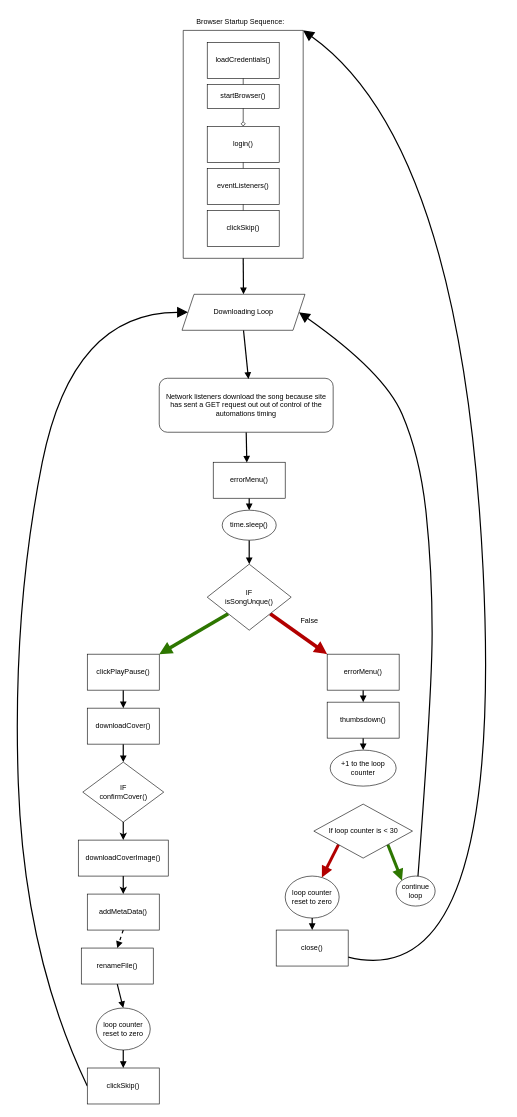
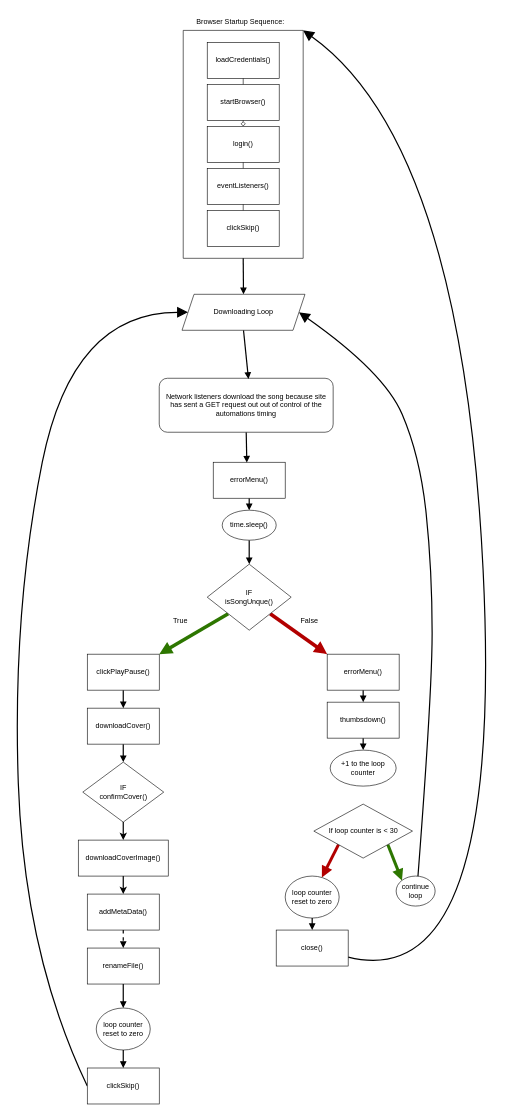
  <mxCell id="0" />
  <mxCell id="1" parent="0" />
  <mxCell id="2" style="edgeStyle=none;html=1;exitX=0.5;exitY=1;exitDx=0;exitDy=0;entryX=0.5;entryY=0;entryDx=0;entryDy=0;strokeColor=default;strokeWidth=2;endArrow=block;endFill=1;" parent="1" source="3" target="15" edge="1"><mxGeometry relative="1" as="geometry" /></mxCell>
  <mxCell id="3" value="errorMenu()" style="whiteSpace=wrap;html=1;" parent="1" vertex="1"><mxGeometry x="355" y="770" width="120" height="60" as="geometry" /></mxCell>
  <mxCell id="4" style="edgeStyle=none;curved=1;html=1;exitX=0.5;exitY=1;exitDx=0;exitDy=0;entryX=0.5;entryY=0;entryDx=0;entryDy=0;strokeColor=default;strokeWidth=2;endArrow=block;endFill=1;endSize=6;" parent="1" source="5" target="7" edge="1"><mxGeometry relative="1" as="geometry" /></mxCell>
  <mxCell id="5" value="clickPlayPause()" style="whiteSpace=wrap;html=1;" parent="1" vertex="1"><mxGeometry x="145" y="1090" width="120" height="60" as="geometry" /></mxCell>
  <mxCell id="6" style="edgeStyle=none;curved=1;html=1;exitX=0.5;exitY=1;exitDx=0;exitDy=0;entryX=0.5;entryY=0;entryDx=0;entryDy=0;strokeColor=default;strokeWidth=2;endArrow=block;endFill=1;endSize=6;" parent="1" source="7" target="54" edge="1"><mxGeometry relative="1" as="geometry" /></mxCell>
  <mxCell id="7" value="downloadCover()" style="whiteSpace=wrap;html=1;" parent="1" vertex="1"><mxGeometry x="145" y="1180" width="120" height="60" as="geometry" /></mxCell>
  <mxCell id="8" style="edgeStyle=none;curved=1;html=1;exitX=0.5;exitY=1;exitDx=0;exitDy=0;entryX=0.5;entryY=0;entryDx=0;entryDy=0;strokeColor=default;strokeWidth=2;endArrow=block;endFill=1;endSize=6;dashed=1;" parent="1" source="9" target="11" edge="1"><mxGeometry relative="1" as="geometry" /></mxCell>
  <mxCell id="9" value="addMetaData()" style="whiteSpace=wrap;html=1;" parent="1" vertex="1"><mxGeometry x="145" y="1490" width="120" height="60" as="geometry" /></mxCell>
  <mxCell id="10" style="edgeStyle=none;curved=1;html=1;exitX=0.5;exitY=1;exitDx=0;exitDy=0;entryX=0.5;entryY=0;entryDx=0;entryDy=0;strokeColor=default;strokeWidth=2;endArrow=block;endFill=1;endSize=6;" parent="1" source="11" target="48" edge="1"><mxGeometry relative="1" as="geometry" /></mxCell>
- <mxCell id="11" value="renameFile()" style="whiteSpace=wrap;html=1;" parent="1" vertex="1"><mxGeometry x="135" y="1580" width="120" height="60" as="geometry" /></mxCell>
+ <mxCell id="11" value="renameFile()" style="whiteSpace=wrap;html=1;" parent="1" vertex="1"><mxGeometry x="145" y="1580" width="120" height="60" as="geometry" /></mxCell>
  <mxCell id="12" style="edgeStyle=none;curved=1;html=1;strokeColor=default;strokeWidth=2;endArrow=block;endFill=1;endSize=13;entryX=1;entryY=0;entryDx=0;entryDy=0;" parent="1" source="13" target="20" edge="1"><mxGeometry relative="1" as="geometry"><mxPoint x="550" y="10" as="targetPoint" /><Array as="points"><mxPoint x="840" y="1660" /><mxPoint x="770" y="240" /></Array></mxGeometry></mxCell>
  <mxCell id="13" value="close()" style="whiteSpace=wrap;html=1;" parent="1" vertex="1"><mxGeometry x="460" y="1550" width="120" height="60" as="geometry" /></mxCell>
  <mxCell id="14" style="edgeStyle=none;html=1;exitX=0.5;exitY=1;exitDx=0;exitDy=0;entryX=0.5;entryY=0;entryDx=0;entryDy=0;strokeColor=default;strokeWidth=2;endArrow=block;endFill=1;" parent="1" source="15" target="18" edge="1"><mxGeometry relative="1" as="geometry" /></mxCell>
  <mxCell id="15" value="time.sleep()" style="ellipse;whiteSpace=wrap;html=1;" parent="1" vertex="1"><mxGeometry x="370" y="850" width="90" height="50" as="geometry" /></mxCell>
  <mxCell id="16" style="edgeStyle=none;html=1;exitX=0;exitY=1;exitDx=0;exitDy=0;entryX=1;entryY=0;entryDx=0;entryDy=0;strokeColor=#2D7600;endArrow=block;endFill=1;strokeWidth=6;fillColor=#60a917;" parent="1" source="18" target="5" edge="1"><mxGeometry relative="1" as="geometry" /></mxCell>
  <mxCell id="17" style="edgeStyle=none;html=1;exitX=1;exitY=1;exitDx=0;exitDy=0;entryX=0;entryY=0;entryDx=0;entryDy=0;strokeColor=#B20000;strokeWidth=6;endArrow=block;endFill=1;fillColor=#e51400;" parent="1" source="18" target="32" edge="1"><mxGeometry relative="1" as="geometry" /></mxCell>
  <mxCell id="18" value="IF&lt;br&gt;isSongUnque()" style="rhombus;whiteSpace=wrap;html=1;" parent="1" vertex="1"><mxGeometry x="345" y="940" width="140" height="110" as="geometry" /></mxCell>
  <mxCell id="19" style="edgeStyle=none;html=1;exitX=0.5;exitY=1;exitDx=0;exitDy=0;entryX=0.5;entryY=0;entryDx=0;entryDy=0;strokeColor=default;strokeWidth=2;endArrow=block;endFill=1;" parent="1" source="20" target="42" edge="1"><mxGeometry relative="1" as="geometry" /></mxCell>
  <mxCell id="20" value="" style="swimlane;startSize=0;" parent="1" vertex="1"><mxGeometry x="305" y="50" width="200" height="380" as="geometry"><mxRectangle x="140" y="80" width="50" height="40" as="alternateBounds" /></mxGeometry></mxCell>
  <mxCell id="21" value="loadCredentials()" style="whiteSpace=wrap;html=1;" parent="20" vertex="1"><mxGeometry x="40" y="20" width="120" height="60" as="geometry" /></mxCell>
- <mxCell id="22" value="startBrowser()" style="whiteSpace=wrap;html=1;" parent="20" vertex="1"><mxGeometry x="40" y="90" width="120" height="40" as="geometry" /></mxCell>
+ <mxCell id="22" value="startBrowser()" style="whiteSpace=wrap;html=1;" parent="20" vertex="1"><mxGeometry x="40" y="90" width="120" height="60" as="geometry" /></mxCell>
  <mxCell id="23" style="edgeStyle=none;html=1;exitX=0.5;exitY=1;exitDx=0;exitDy=0;strokeColor=default;endArrow=none;endFill=0;" parent="20" source="21" target="22" edge="1"><mxGeometry relative="1" as="geometry" /></mxCell>
  <mxCell id="24" value="login()" style="whiteSpace=wrap;html=1;" parent="20" vertex="1"><mxGeometry x="40" y="160" width="120" height="60" as="geometry" /></mxCell>
  <mxCell id="25" style="edgeStyle=none;html=1;exitX=0.5;exitY=1;exitDx=0;exitDy=0;entryX=0.5;entryY=0;entryDx=0;entryDy=0;strokeColor=default;endArrow=diamond;endFill=0;" parent="20" source="22" target="24" edge="1"><mxGeometry relative="1" as="geometry" /></mxCell>
  <mxCell id="26" value="eventListeners()" style="whiteSpace=wrap;html=1;" parent="20" vertex="1"><mxGeometry x="40" y="230" width="120" height="60" as="geometry" /></mxCell>
  <mxCell id="27" style="edgeStyle=none;html=1;exitX=0.5;exitY=1;exitDx=0;exitDy=0;entryX=0.5;entryY=0;entryDx=0;entryDy=0;strokeColor=default;endArrow=none;endFill=0;" parent="20" source="24" target="26" edge="1"><mxGeometry relative="1" as="geometry" /></mxCell>
  <mxCell id="28" value="clickSkip()" style="whiteSpace=wrap;html=1;" parent="20" vertex="1"><mxGeometry x="40" y="300" width="120" height="60" as="geometry" /></mxCell>
  <mxCell id="29" style="edgeStyle=none;html=1;exitX=0.5;exitY=1;exitDx=0;exitDy=0;entryX=0.5;entryY=0;entryDx=0;entryDy=0;strokeColor=default;endArrow=none;endFill=0;" parent="20" source="26" target="28" edge="1"><mxGeometry relative="1" as="geometry" /></mxCell>
  <mxCell id="30" value="Browser Startup Sequence:" style="text;html=1;align=center;verticalAlign=middle;resizable=0;points=[];autosize=1;strokeColor=none;fillColor=none;" parent="1" vertex="1"><mxGeometry x="315" y="20" width="170" height="30" as="geometry" /></mxCell>
  <mxCell id="31" style="edgeStyle=none;curved=1;html=1;exitX=0.5;exitY=1;exitDx=0;exitDy=0;entryX=0.5;entryY=0;entryDx=0;entryDy=0;strokeColor=default;strokeWidth=2;endArrow=block;endFill=1;endSize=6;" parent="1" source="32" target="34" edge="1"><mxGeometry relative="1" as="geometry" /></mxCell>
  <mxCell id="32" value="errorMenu()" style="whiteSpace=wrap;html=1;" parent="1" vertex="1"><mxGeometry x="545" y="1090" width="120" height="60" as="geometry" /></mxCell>
  <mxCell id="33" style="edgeStyle=none;curved=1;html=1;exitX=0.5;exitY=1;exitDx=0;exitDy=0;entryX=0.5;entryY=0;entryDx=0;entryDy=0;strokeColor=default;strokeWidth=2;endArrow=block;endFill=1;endSize=6;" parent="1" source="34" target="43" edge="1"><mxGeometry relative="1" as="geometry" /></mxCell>
  <mxCell id="34" value="thumbsdown()" style="whiteSpace=wrap;html=1;" parent="1" vertex="1"><mxGeometry x="545" y="1170" width="120" height="60" as="geometry" /></mxCell>
+ <mxCell id="35" value="True" style="text;html=1;align=center;verticalAlign=middle;resizable=0;points=[];autosize=1;strokeColor=none;fillColor=none;" parent="1" vertex="1"><mxGeometry x="275" y="1020" width="50" height="30" as="geometry" /></mxCell>
  <mxCell id="36" value="False" style="text;html=1;align=center;verticalAlign=middle;resizable=0;points=[];autosize=1;strokeColor=none;fillColor=none;" parent="1" vertex="1"><mxGeometry x="490" y="1020" width="50" height="30" as="geometry" /></mxCell>
  <mxCell id="37" style="edgeStyle=none;html=1;exitX=0.5;exitY=1;exitDx=0;exitDy=0;entryX=0.467;entryY=0.01;entryDx=0;entryDy=0;entryPerimeter=0;strokeColor=default;strokeWidth=2;endArrow=block;endFill=1;" parent="1" source="38" target="3" edge="1"><mxGeometry relative="1" as="geometry" /></mxCell>
  <mxCell id="38" value="Network listeners download the song because site has sent a GET request out out of control of the automations timing" style="rounded=1;whiteSpace=wrap;html=1;" parent="1" vertex="1"><mxGeometry x="265" y="630" width="290" height="90" as="geometry" /></mxCell>
  <mxCell id="39" style="edgeStyle=none;html=1;exitX=0.5;exitY=1;exitDx=0;exitDy=0;strokeColor=default;strokeWidth=2;endArrow=block;endFill=1;curved=1;endSize=13;entryX=1;entryY=0.5;entryDx=0;entryDy=0;" parent="1" source="40" target="42" edge="1"><mxGeometry relative="1" as="geometry"><mxPoint x="550" y="653" as="targetPoint" /><Array as="points"><mxPoint x="720" y="1160" /><mxPoint x="720" y="950" /><mxPoint x="700" y="760" /><mxPoint x="640" y="620" /></Array></mxGeometry></mxCell>
  <mxCell id="40" value="continue loop" style="ellipse;whiteSpace=wrap;html=1;" parent="1" vertex="1"><mxGeometry x="660" y="1460" width="65" height="50" as="geometry" /></mxCell>
  <mxCell id="41" style="edgeStyle=none;html=1;exitX=0.5;exitY=1;exitDx=0;exitDy=0;entryX=0.513;entryY=0.013;entryDx=0;entryDy=0;entryPerimeter=0;strokeColor=default;strokeWidth=2;endArrow=block;endFill=1;" parent="1" source="42" target="38" edge="1"><mxGeometry relative="1" as="geometry" /></mxCell>
  <mxCell id="42" value="Downloading Loop" style="shape=parallelogram;perimeter=parallelogramPerimeter;whiteSpace=wrap;html=1;fixedSize=1;" parent="1" vertex="1"><mxGeometry x="303" y="490" width="205" height="60" as="geometry" /></mxCell>
  <mxCell id="43" value="+1 to the loop counter" style="ellipse;whiteSpace=wrap;html=1;" parent="1" vertex="1"><mxGeometry x="550" y="1250" width="110" height="60" as="geometry" /></mxCell>
  <mxCell id="44" style="edgeStyle=none;curved=1;html=1;exitX=1;exitY=1;exitDx=0;exitDy=0;entryX=0;entryY=0;entryDx=0;entryDy=0;strokeColor=#2D7600;strokeWidth=5;endArrow=block;endFill=1;endSize=6;fillColor=#60a917;" parent="1" source="46" target="40" edge="1"><mxGeometry relative="1" as="geometry" /></mxCell>
  <mxCell id="45" style="edgeStyle=none;curved=1;html=1;exitX=0;exitY=1;exitDx=0;exitDy=0;strokeColor=#B20000;strokeWidth=5;endArrow=block;endFill=1;endSize=6;fillColor=#e51400;" parent="1" source="46" target="50" edge="1"><mxGeometry relative="1" as="geometry" /></mxCell>
  <mxCell id="46" value="If loop counter is &amp;lt; 30" style="rhombus;whiteSpace=wrap;html=1;" parent="1" vertex="1"><mxGeometry x="522.75" y="1340" width="164.5" height="90" as="geometry" /></mxCell>
  <mxCell id="47" style="edgeStyle=none;curved=1;html=1;exitX=0.5;exitY=1;exitDx=0;exitDy=0;entryX=0.5;entryY=0;entryDx=0;entryDy=0;strokeColor=default;strokeWidth=2;endArrow=block;endFill=1;endSize=6;" parent="1" source="48" target="52" edge="1"><mxGeometry relative="1" as="geometry" /></mxCell>
  <mxCell id="48" value="loop counter reset to zero" style="ellipse;whiteSpace=wrap;html=1;" parent="1" vertex="1"><mxGeometry x="160" y="1680" width="90" height="70" as="geometry" /></mxCell>
  <mxCell id="49" style="edgeStyle=none;curved=1;html=1;exitX=0.5;exitY=1;exitDx=0;exitDy=0;strokeColor=default;strokeWidth=2;endArrow=block;endFill=1;endSize=6;" parent="1" source="50" target="13" edge="1"><mxGeometry relative="1" as="geometry" /></mxCell>
  <mxCell id="50" value="loop counter reset to zero" style="ellipse;whiteSpace=wrap;html=1;" parent="1" vertex="1"><mxGeometry x="475" y="1460" width="90" height="70" as="geometry" /></mxCell>
  <mxCell id="51" style="edgeStyle=none;curved=1;html=1;exitX=0;exitY=0.5;exitDx=0;exitDy=0;entryX=0;entryY=0.5;entryDx=0;entryDy=0;strokeColor=default;strokeWidth=2;endArrow=block;endFill=1;endSize=13;" parent="1" source="52" target="42" edge="1"><mxGeometry relative="1" as="geometry"><Array as="points"><mxPoint x="40" y="1590" /><mxPoint x="20" y="1020" /><mxPoint x="120" y="520" /></Array></mxGeometry></mxCell>
  <mxCell id="52" value="clickSkip()" style="whiteSpace=wrap;html=1;" parent="1" vertex="1"><mxGeometry x="145" y="1780" width="120" height="60" as="geometry" /></mxCell>
  <mxCell id="53" style="edgeStyle=none;html=1;strokeWidth=2;" edge="1" parent="1" source="54" target="56"><mxGeometry relative="1" as="geometry" /></mxCell>
  <mxCell id="54" value="IF&lt;br&gt;confirmCover()" style="rhombus;whiteSpace=wrap;html=1;" vertex="1" parent="1"><mxGeometry x="137.5" y="1270" width="135" height="100" as="geometry" /></mxCell>
  <mxCell id="55" style="edgeStyle=none;html=1;exitX=0.5;exitY=1;exitDx=0;exitDy=0;entryX=0.5;entryY=0;entryDx=0;entryDy=0;strokeWidth=2;" edge="1" parent="1" source="56" target="9"><mxGeometry relative="1" as="geometry" /></mxCell>
  <mxCell id="56" value="downloadCoverImage()" style="rounded=0;whiteSpace=wrap;html=1;" vertex="1" parent="1"><mxGeometry x="130" y="1400" width="150" height="60" as="geometry" /></mxCell>
